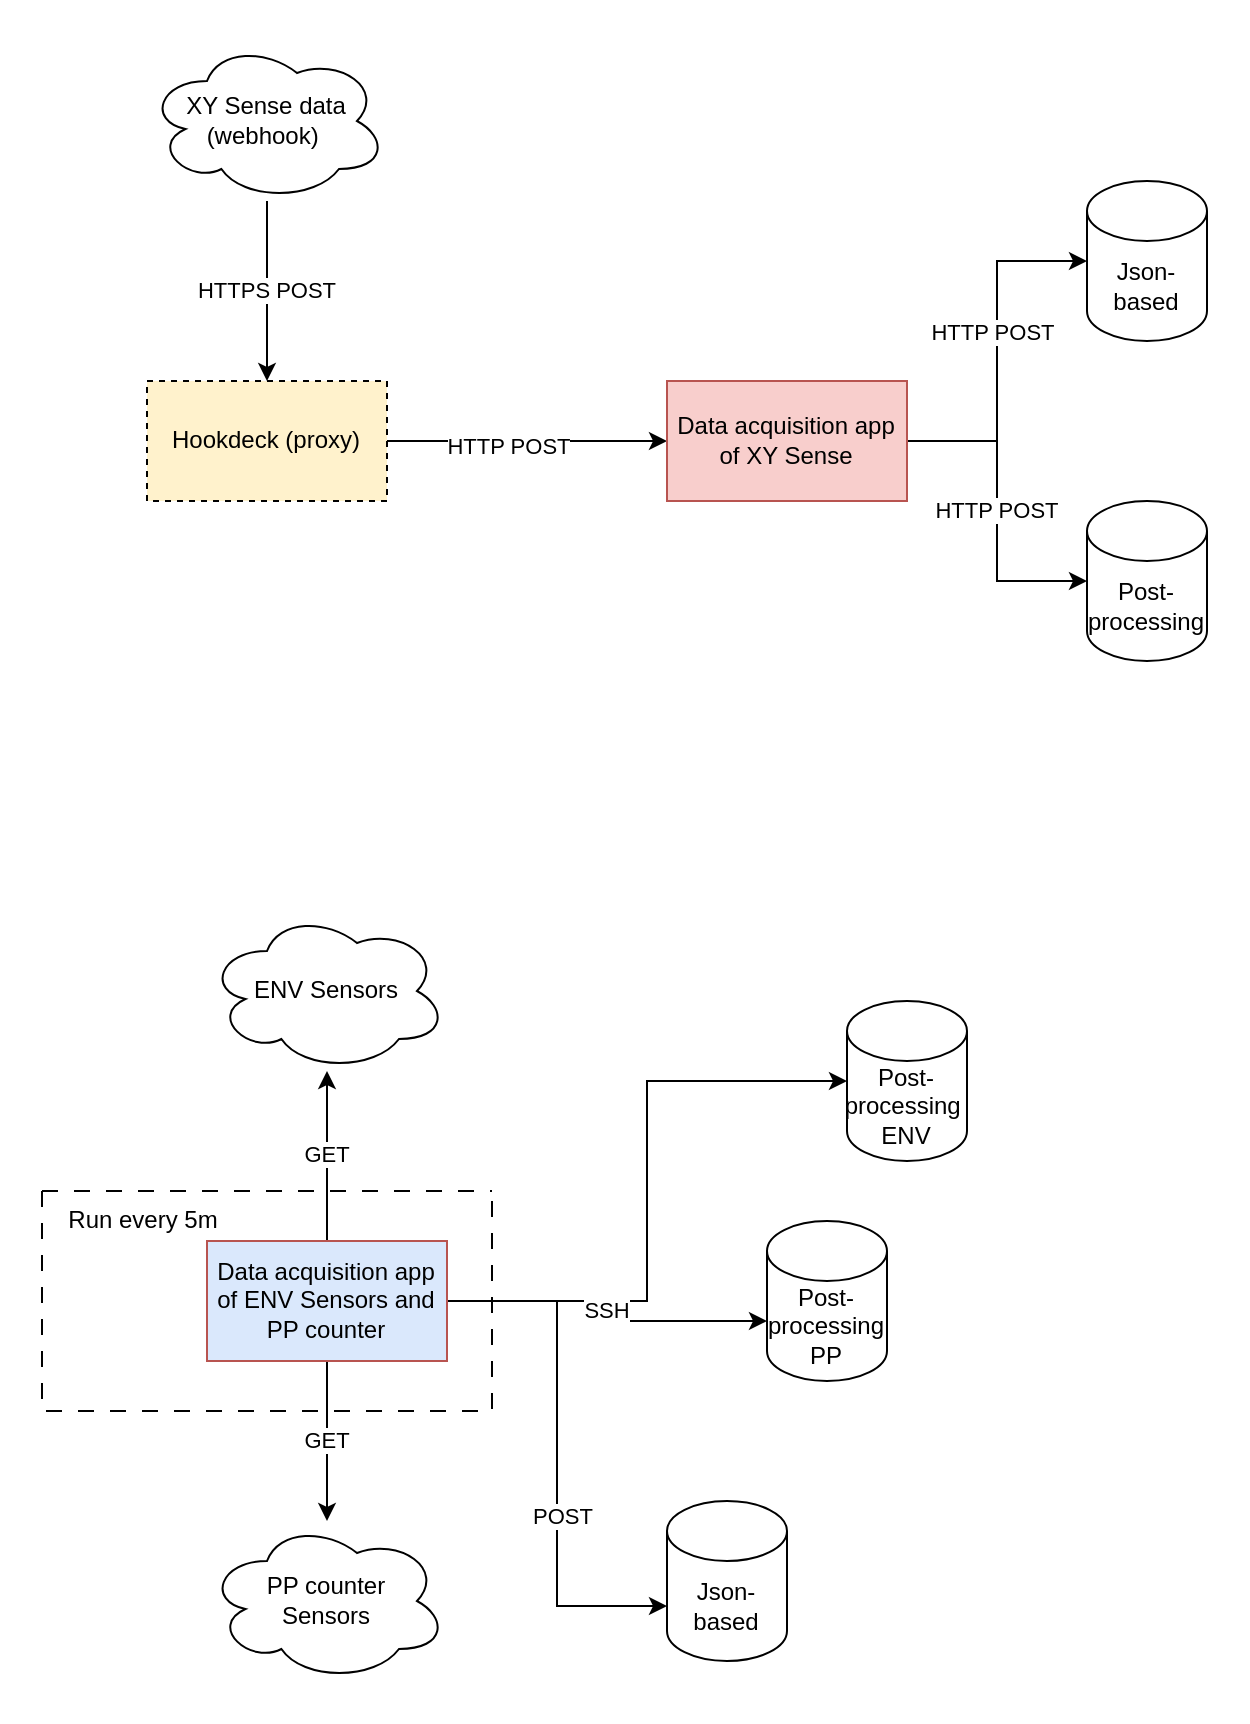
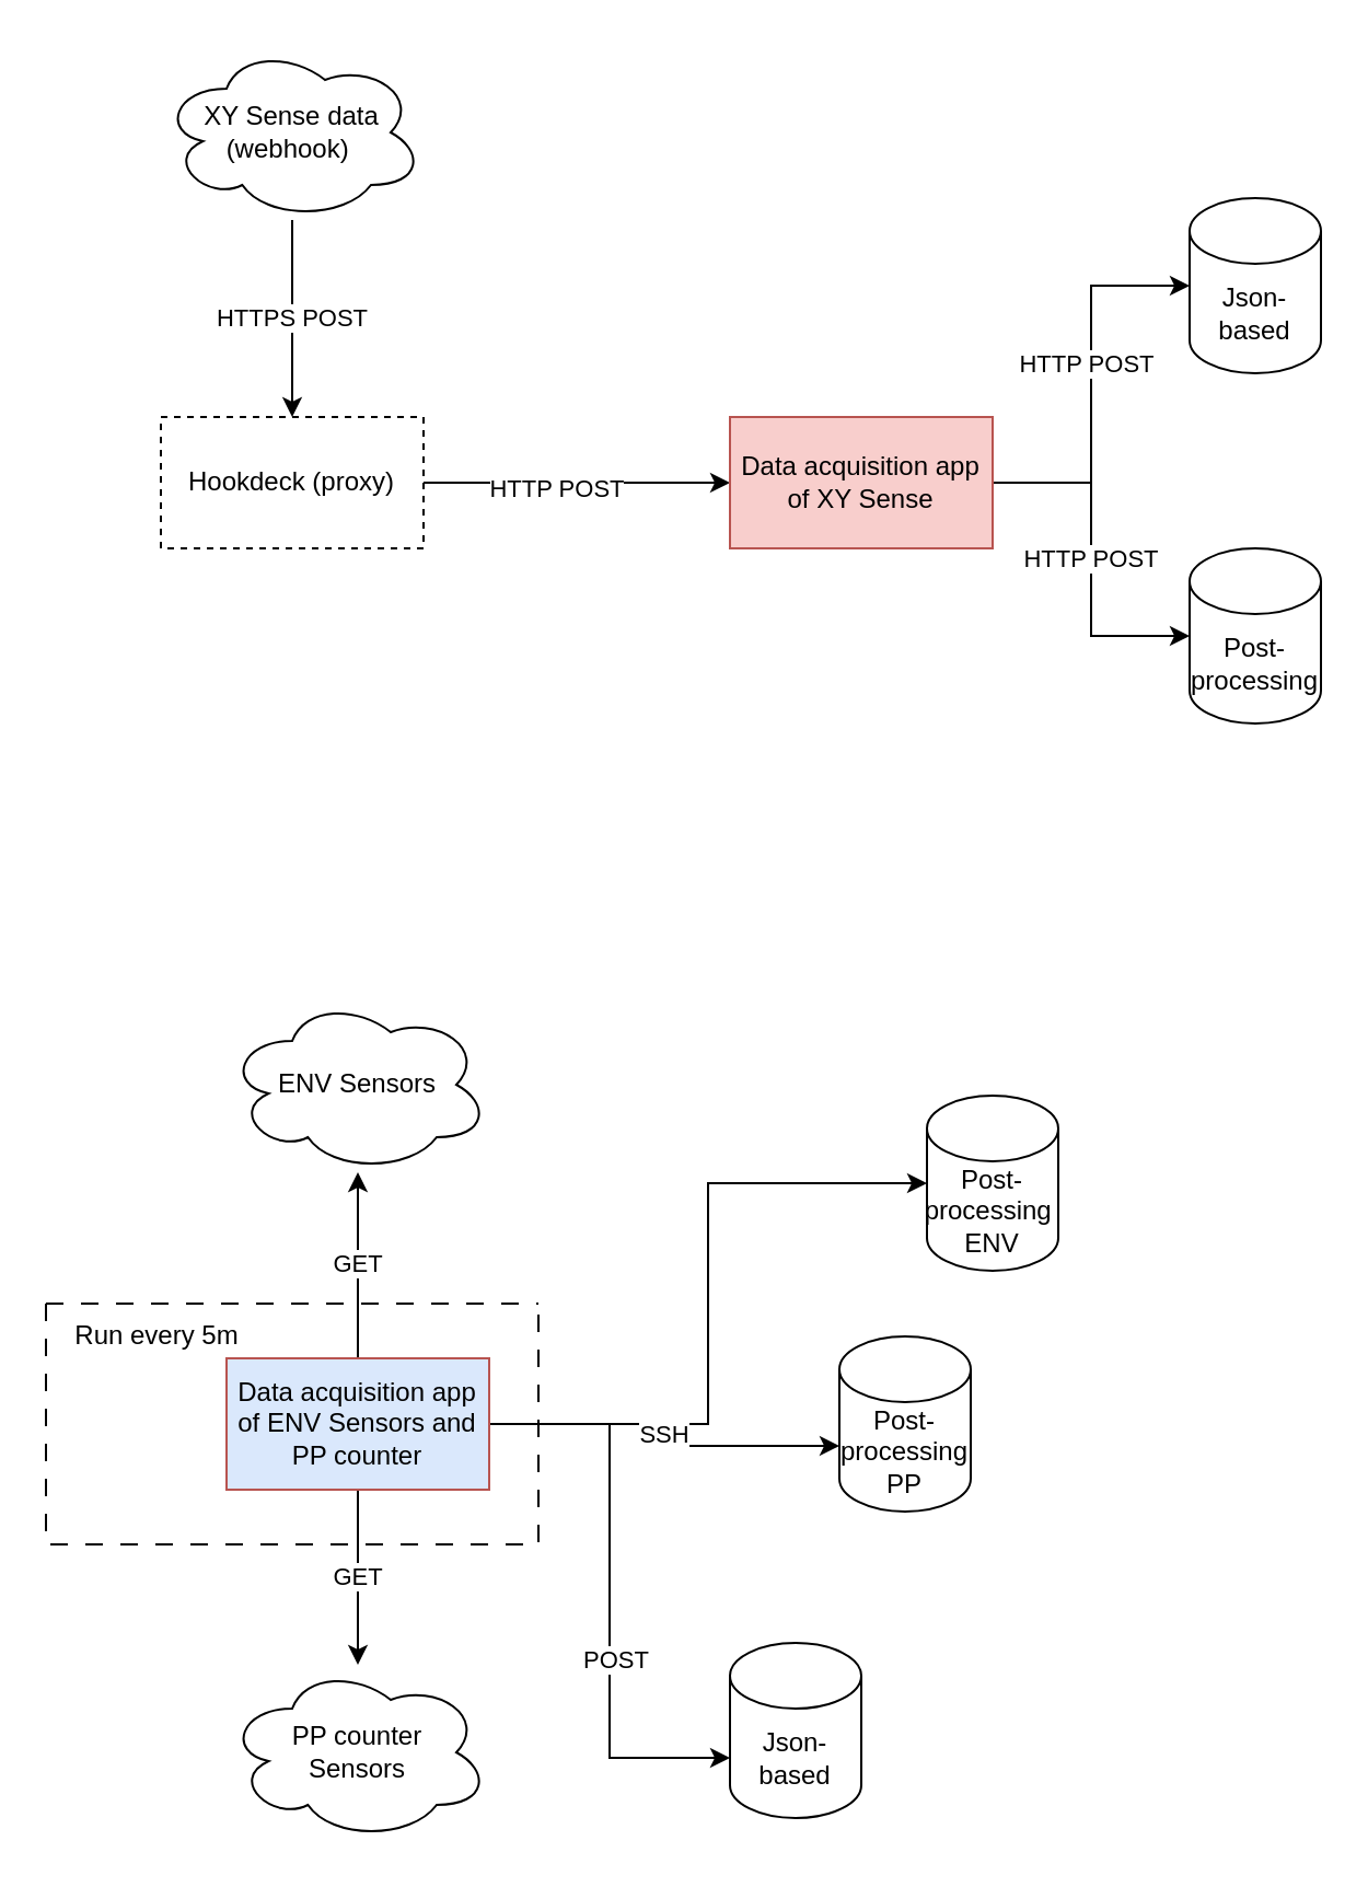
  <mxCell id="0" />
  <mxCell id="1" parent="0" />
  <mxCell id="2" value="HTTPS POST" style="edgeStyle=orthogonalEdgeStyle;rounded=0;orthogonalLoop=1;jettySize=auto;html=1;" edge="1" parent="1" source="3" target="6"><mxGeometry relative="1" as="geometry"><Array as="points"><mxPoint x="133" y="140" /><mxPoint x="133" y="140" /></Array></mxGeometry></mxCell>
  <mxCell id="3" value="XY Sense data&lt;br&gt;(webhook)&amp;nbsp;" style="ellipse;shape=cloud;whiteSpace=wrap;html=1;" vertex="1" parent="1"><mxGeometry x="73" y="20" width="120" height="80" as="geometry" /></mxCell>
  <mxCell id="4" style="edgeStyle=orthogonalEdgeStyle;rounded=0;orthogonalLoop=1;jettySize=auto;html=1;exitX=1;exitY=0.5;exitDx=0;exitDy=0;" edge="1" parent="1" source="6" target="10"><mxGeometry relative="1" as="geometry" /></mxCell>
  <mxCell id="5" value="HTTP POST" style="edgeLabel;html=1;align=center;verticalAlign=middle;resizable=0;points=[];" vertex="1" connectable="0" parent="4"><mxGeometry x="-0.143" y="-2" relative="1" as="geometry"><mxPoint as="offset" /></mxGeometry></mxCell>
- <mxCell id="6" value="Hookdeck (proxy)" style="rounded=0;whiteSpace=wrap;html=1;dashed=1;fillColor=#fff2cc;" vertex="1" parent="1"><mxGeometry x="73" y="190" width="120" height="60" as="geometry" /></mxCell>
+ <mxCell id="6" value="Hookdeck (proxy)" style="rounded=0;whiteSpace=wrap;html=1;dashed=1;" vertex="1" parent="1"><mxGeometry x="73" y="190" width="120" height="60" as="geometry" /></mxCell>
  <mxCell id="7" style="edgeStyle=orthogonalEdgeStyle;rounded=0;orthogonalLoop=1;jettySize=auto;html=1;exitX=1;exitY=0.5;exitDx=0;exitDy=0;entryX=0;entryY=0.5;entryDx=0;entryDy=0;entryPerimeter=0;" edge="1" parent="1" source="10" target="11"><mxGeometry relative="1" as="geometry" /></mxCell>
  <mxCell id="8" value="HTTP POST" style="edgeLabel;html=1;align=center;verticalAlign=middle;resizable=0;points=[];" vertex="1" connectable="0" parent="7"><mxGeometry x="0.111" y="3" relative="1" as="geometry"><mxPoint as="offset" /></mxGeometry></mxCell>
  <mxCell id="9" value="HTTP POST" style="edgeStyle=orthogonalEdgeStyle;rounded=0;orthogonalLoop=1;jettySize=auto;html=1;entryX=0;entryY=0.5;entryDx=0;entryDy=0;entryPerimeter=0;" edge="1" parent="1" source="10" target="12"><mxGeometry relative="1" as="geometry" /></mxCell>
  <mxCell id="10" value="Data acquisition app of XY Sense&lt;span id=&quot;docs-internal-guid-b963b6eb-7fff-16be-9583-7f025ff6ab10&quot;&gt;&lt;/span&gt;" style="rounded=0;whiteSpace=wrap;html=1;fillColor=#f8cecc;strokeColor=#b85450;" vertex="1" parent="1"><mxGeometry x="333" y="190" width="120" height="60" as="geometry" /></mxCell>
  <mxCell id="11" value="Json-based" style="shape=cylinder3;whiteSpace=wrap;html=1;boundedLbl=1;backgroundOutline=1;size=15;" vertex="1" parent="1"><mxGeometry x="543" y="90" width="60" height="80" as="geometry" /></mxCell>
  <mxCell id="12" value="Post-processing" style="shape=cylinder3;whiteSpace=wrap;html=1;boundedLbl=1;backgroundOutline=1;size=15;" vertex="1" parent="1"><mxGeometry x="543" y="250" width="60" height="80" as="geometry" /></mxCell>
  <mxCell id="13" value="ENV Sensors" style="ellipse;shape=cloud;whiteSpace=wrap;html=1;" vertex="1" parent="1"><mxGeometry x="103" y="455" width="120" height="80" as="geometry" /></mxCell>
  <mxCell id="14" value="PP counter&lt;br&gt;Sensors" style="ellipse;shape=cloud;whiteSpace=wrap;html=1;" vertex="1" parent="1"><mxGeometry x="103" y="760" width="120" height="80" as="geometry" /></mxCell>
  <mxCell id="15" value="GET" style="edgeStyle=orthogonalEdgeStyle;rounded=0;orthogonalLoop=1;jettySize=auto;html=1;" edge="1" parent="1" source="21" target="13"><mxGeometry relative="1" as="geometry" /></mxCell>
  <mxCell id="16" value="GET" style="edgeStyle=orthogonalEdgeStyle;rounded=0;orthogonalLoop=1;jettySize=auto;html=1;" edge="1" parent="1" source="21" target="14"><mxGeometry relative="1" as="geometry" /></mxCell>
  <mxCell id="17" style="edgeStyle=orthogonalEdgeStyle;rounded=0;orthogonalLoop=1;jettySize=auto;html=1;entryX=0;entryY=0.5;entryDx=0;entryDy=0;entryPerimeter=0;" edge="1" parent="1" source="21" target="24"><mxGeometry relative="1" as="geometry" /></mxCell>
  <mxCell id="18" value="SSH" style="edgeStyle=orthogonalEdgeStyle;rounded=0;orthogonalLoop=1;jettySize=auto;html=1;" edge="1" parent="1" source="21" target="25"><mxGeometry relative="1" as="geometry"><Array as="points"><mxPoint x="303" y="650" /><mxPoint x="303" y="660" /></Array></mxGeometry></mxCell>
  <mxCell id="19" style="edgeStyle=orthogonalEdgeStyle;rounded=0;orthogonalLoop=1;jettySize=auto;html=1;entryX=0;entryY=0;entryDx=0;entryDy=52.5;entryPerimeter=0;" edge="1" parent="1" source="21" target="26"><mxGeometry relative="1" as="geometry" /></mxCell>
  <mxCell id="20" value="POST" style="edgeLabel;html=1;align=center;verticalAlign=middle;resizable=0;points=[];" vertex="1" connectable="0" parent="19"><mxGeometry x="0.234" y="2" relative="1" as="geometry"><mxPoint as="offset" /></mxGeometry></mxCell>
  <mxCell id="21" value="Data acquisition app of ENV Sensors and PP counter" style="rounded=0;whiteSpace=wrap;html=1;fillColor=#dae8fc;strokeColor=#b85450;" vertex="1" parent="1"><mxGeometry x="103" y="620" width="120" height="60" as="geometry" /></mxCell>
  <mxCell id="22" value="" style="swimlane;startSize=0;dashed=1;dashPattern=8 8;" vertex="1" parent="1"><mxGeometry x="20.5" y="595" width="225" height="110" as="geometry" /></mxCell>
  <mxCell id="23" value="Run every 5m" style="text;html=1;align=center;verticalAlign=middle;resizable=0;points=[];autosize=1;strokeColor=none;fillColor=none;" vertex="1" parent="22"><mxGeometry width="100" height="30" as="geometry" /></mxCell>
  <mxCell id="24" value="Post-processing&amp;nbsp;&lt;br&gt;ENV" style="shape=cylinder3;whiteSpace=wrap;html=1;boundedLbl=1;backgroundOutline=1;size=15;" vertex="1" parent="1"><mxGeometry x="423" y="500" width="60" height="80" as="geometry" /></mxCell>
  <mxCell id="25" value="Post-processing PP" style="shape=cylinder3;whiteSpace=wrap;html=1;boundedLbl=1;backgroundOutline=1;size=15;" vertex="1" parent="1"><mxGeometry x="383" y="610" width="60" height="80" as="geometry" /></mxCell>
  <mxCell id="26" value="Json-based" style="shape=cylinder3;whiteSpace=wrap;html=1;boundedLbl=1;backgroundOutline=1;size=15;" vertex="1" parent="1"><mxGeometry x="333" y="750" width="60" height="80" as="geometry" /></mxCell>
